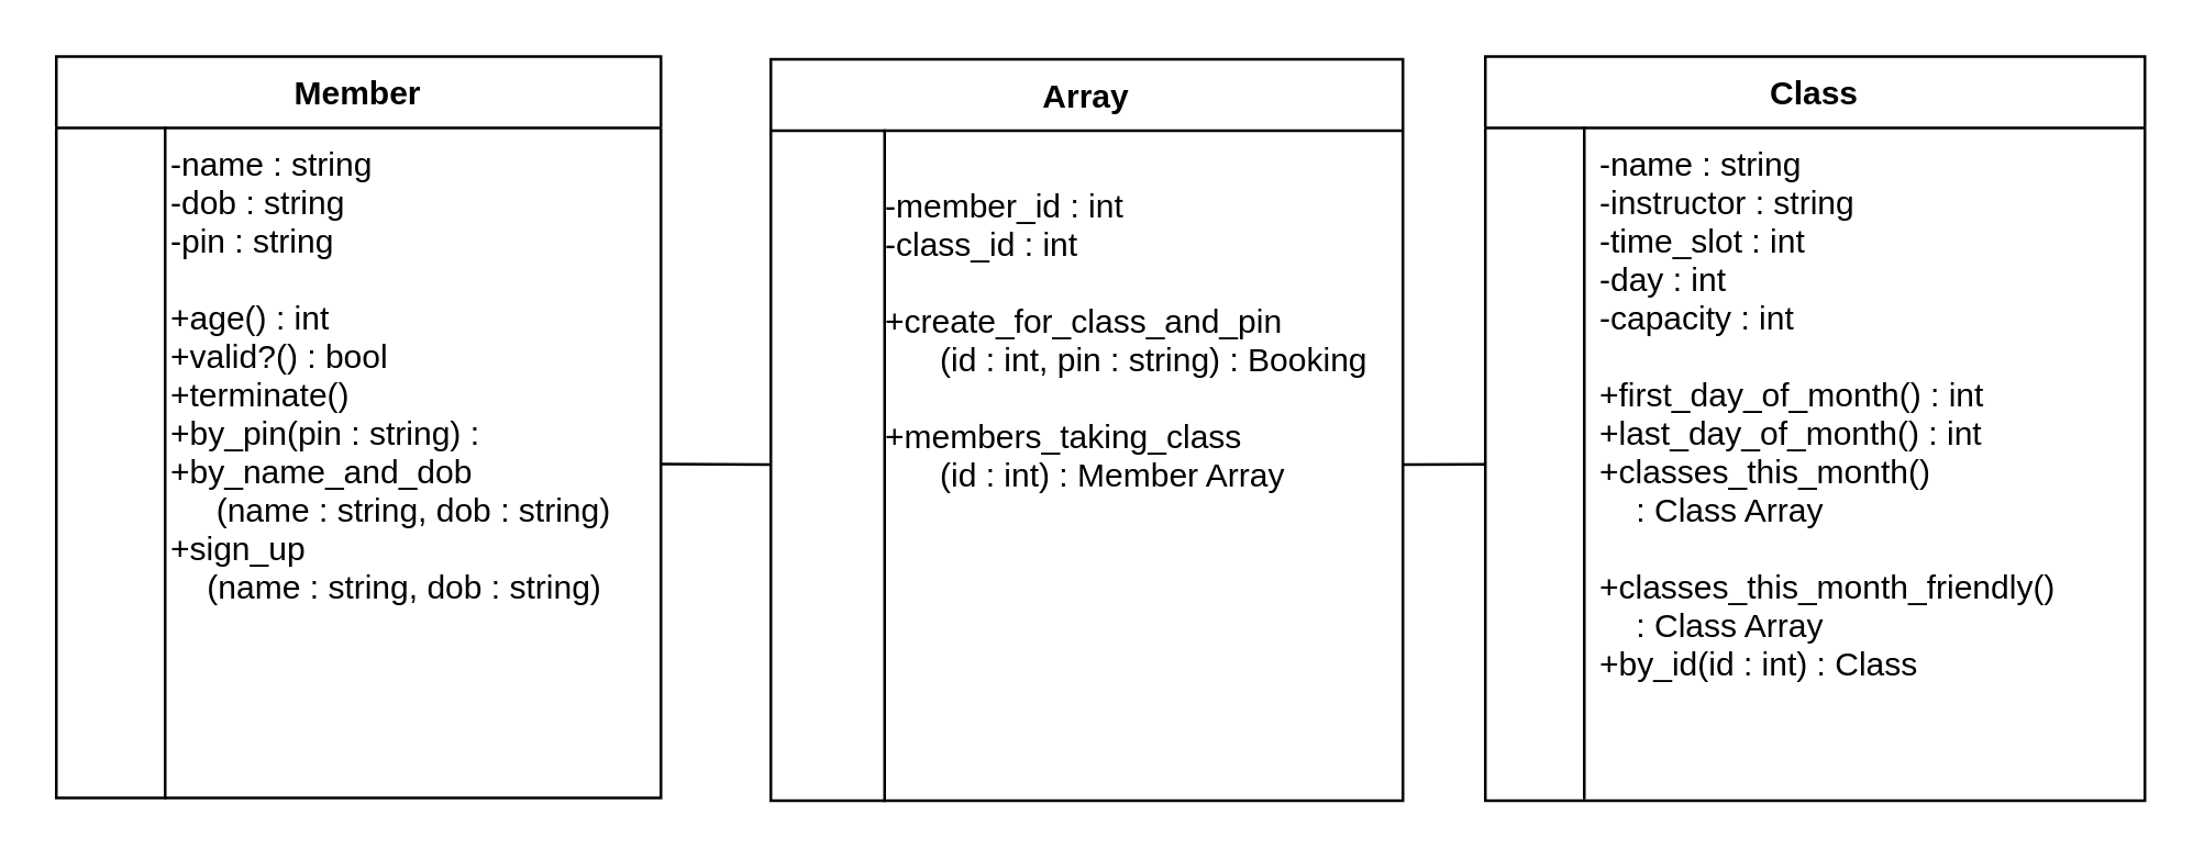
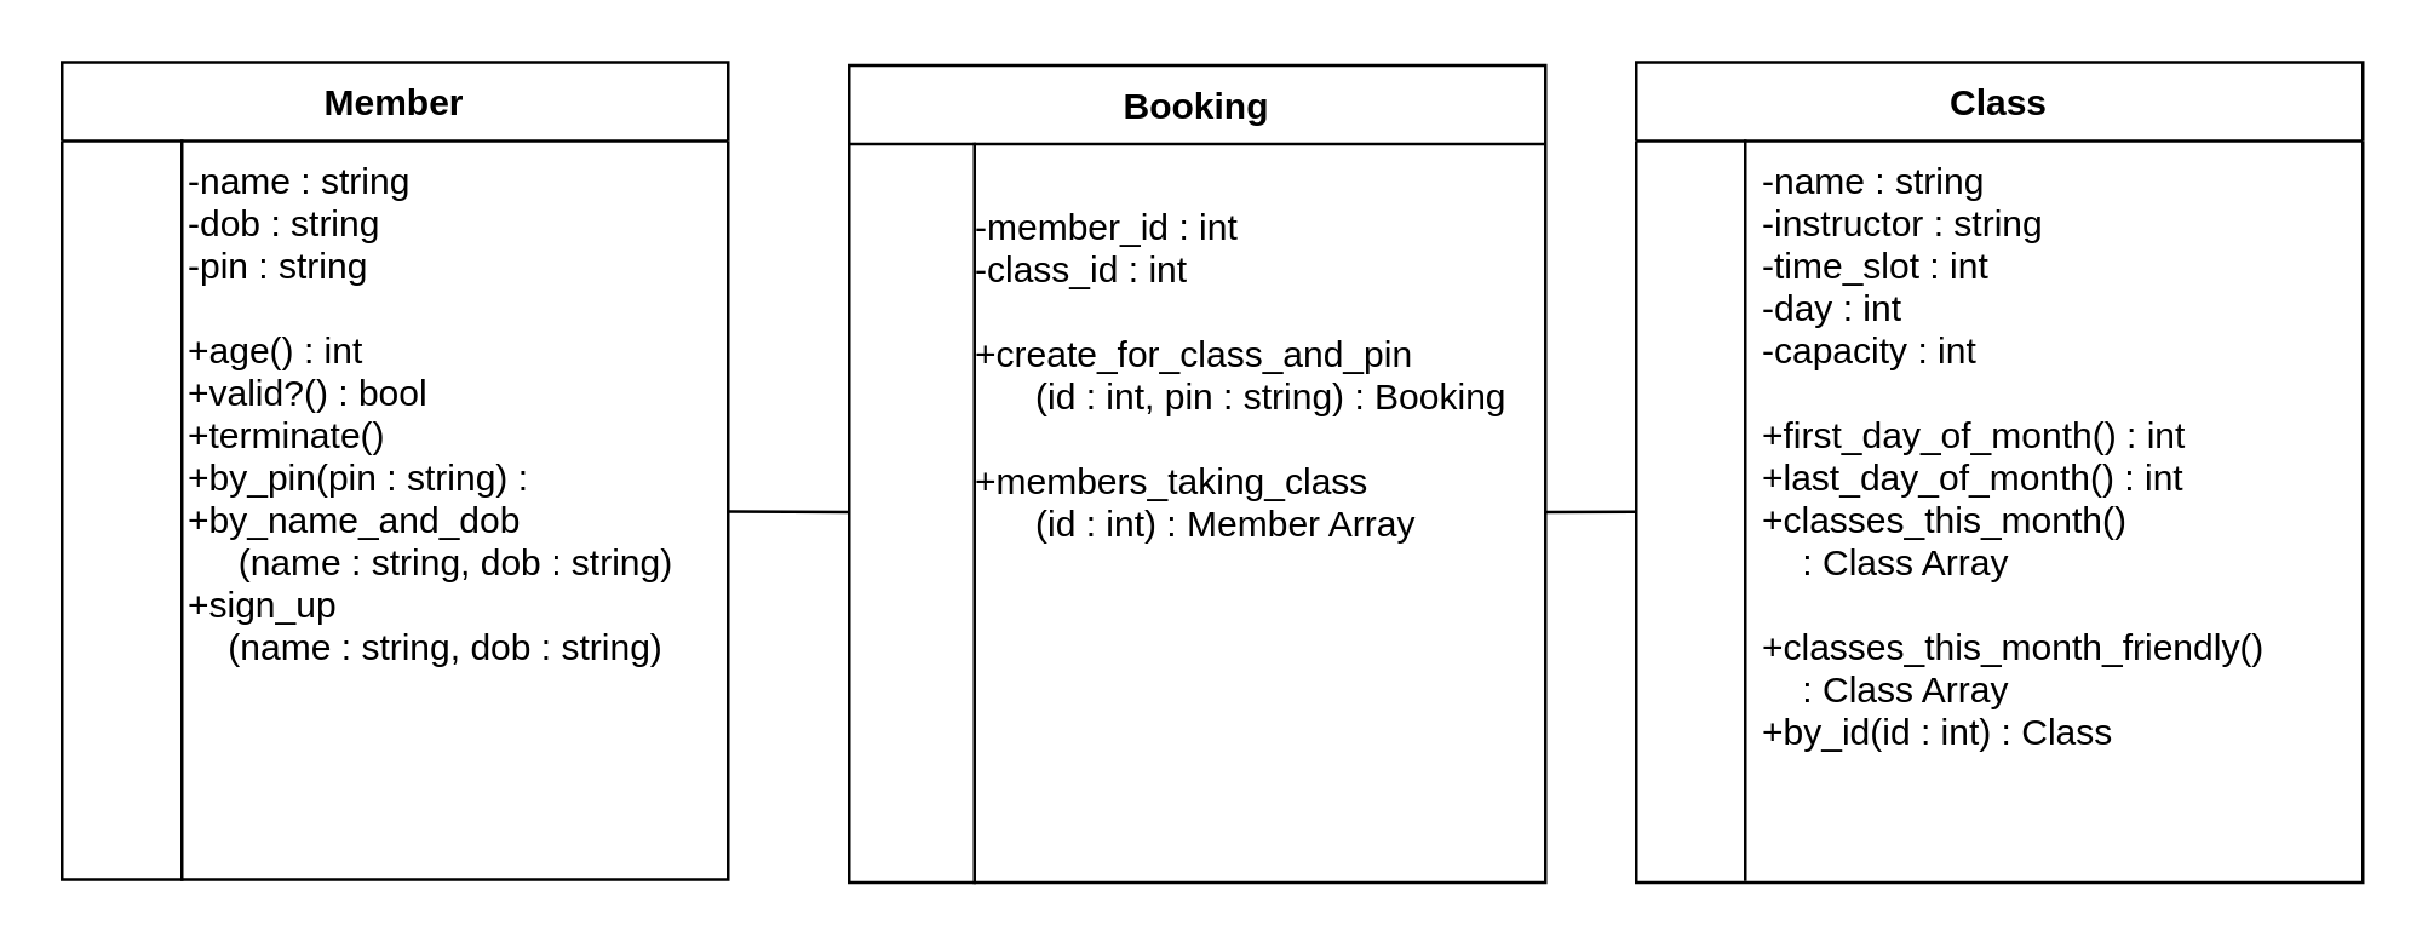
  <mxCell id="0" />
  <mxCell id="1" parent="0" />
  <mxCell id="2" value="Member" style="swimlane;fontStyle=1;childLayout=stackLayout;horizontal=1;startSize=26;horizontalStack=0;resizeParent=1;resizeLast=0;collapsible=1;marginBottom=0;rounded=0;shadow=0;strokeWidth=1;" parent="1" vertex="1"><mxGeometry x="20" y="20" width="220" height="270" as="geometry"><mxRectangle x="20" y="80" width="160" height="26" as="alternateBounds" /></mxGeometry></mxCell>
  <mxCell id="3" value="-name : string&#10;-dob : string&#10;-pin : string&#10;&#10;+age() : int&#10;+valid?() : bool&#10;+terminate()&#10;+by_pin(pin : string) : &#10;+by_name_and_dob&#10;     (name : string, dob : string)&#10;+sign_up&#10;    (name : string, dob : string)&#10;&#10;" style="shape=partialRectangle;top=0;left=0;right=0;bottom=0;align=left;verticalAlign=top;fillColor=none;spacingLeft=40;spacingRight=4;overflow=hidden;rotatable=0;points=[[0,0.5],[1,0.5]];portConstraint=eastwest;dropTarget=0;rounded=0;shadow=0;strokeWidth=1;" parent="2" vertex="1"><mxGeometry y="26" width="220" height="244" as="geometry" /></mxCell>
  <mxCell id="4" value="" style="shape=partialRectangle;top=0;left=0;bottom=0;fillColor=none;align=left;verticalAlign=top;spacingLeft=4;spacingRight=4;overflow=hidden;rotatable=0;points=[];portConstraint=eastwest;part=1;" parent="3" vertex="1" connectable="0"><mxGeometry width="39.6" height="244" as="geometry" /></mxCell>
  <mxCell id="5" value="Class" style="swimlane;fontStyle=1;childLayout=stackLayout;horizontal=1;startSize=26;horizontalStack=0;resizeParent=1;resizeLast=0;collapsible=1;marginBottom=0;rounded=0;shadow=0;strokeWidth=1;" parent="1" vertex="1"><mxGeometry x="540" y="20" width="240" height="271" as="geometry"><mxRectangle x="260" y="270" width="160" height="26" as="alternateBounds" /></mxGeometry></mxCell>
  <mxCell id="6" value="-name : string&#10;-instructor : string&#10;-time_slot : int&#10;-day : int&#10;-capacity : int&#10;&#10;+first_day_of_month() : int&#10;+last_day_of_month() : int&#10;+classes_this_month()&#10;    : Class Array&#10;&#10;+classes_this_month_friendly()&#10;    : Class Array&#10;+by_id(id : int) : Class&#10;" style="shape=partialRectangle;top=0;left=0;right=0;bottom=0;align=left;verticalAlign=top;fillColor=none;spacingLeft=40;spacingRight=4;overflow=hidden;rotatable=0;points=[[0,0.5],[1,0.5]];portConstraint=eastwest;dropTarget=0;rounded=0;shadow=0;strokeWidth=1;" parent="5" vertex="1"><mxGeometry y="26" width="240" height="244" as="geometry" /></mxCell>
  <mxCell id="7" value="" style="shape=partialRectangle;top=0;left=0;bottom=0;fillColor=none;align=left;verticalAlign=top;spacingLeft=4;spacingRight=4;overflow=hidden;rotatable=0;points=[];portConstraint=eastwest;part=1;" parent="6" vertex="1" connectable="0"><mxGeometry width="36" height="244.0" as="geometry" /></mxCell>
- <mxCell id="8" value="Array" style="swimlane;fontStyle=1;childLayout=stackLayout;horizontal=1;startSize=26;horizontalStack=0;resizeParent=1;resizeLast=0;collapsible=1;marginBottom=0;rounded=0;shadow=0;strokeWidth=1;" vertex="1" parent="1"><mxGeometry x="280" y="21" width="230" height="270" as="geometry"><mxRectangle x="20" y="80" width="160" height="26" as="alternateBounds" /></mxGeometry></mxCell>
+ <mxCell id="8" value="Booking" style="swimlane;fontStyle=1;childLayout=stackLayout;horizontal=1;startSize=26;horizontalStack=0;resizeParent=1;resizeLast=0;collapsible=1;marginBottom=0;rounded=0;shadow=0;strokeWidth=1;" vertex="1" parent="1"><mxGeometry x="280" y="21" width="230" height="270" as="geometry"><mxRectangle x="20" y="80" width="160" height="26" as="alternateBounds" /></mxGeometry></mxCell>
  <mxCell id="9" value="&#10;-member_id : int&#10;-class_id : int&#10;&#10;+create_for_class_and_pin&#10;      (id : int, pin : string) : Booking&#10;&#10;+members_taking_class&#10;      (id : int) : Member Array&#10;&#10;&#10;&#10;&#10;" style="shape=partialRectangle;top=0;left=0;right=0;bottom=0;align=left;verticalAlign=top;fillColor=none;spacingLeft=40;spacingRight=4;overflow=hidden;rotatable=0;points=[[0,0.5],[1,0.5]];portConstraint=eastwest;dropTarget=0;rounded=0;shadow=0;strokeWidth=1;" vertex="1" parent="8"><mxGeometry y="26" width="230" height="244" as="geometry" /></mxCell>
  <mxCell id="10" value="" style="shape=partialRectangle;top=0;left=0;bottom=0;fillColor=none;align=left;verticalAlign=top;spacingLeft=4;spacingRight=4;overflow=hidden;rotatable=0;points=[];portConstraint=eastwest;part=1;" vertex="1" connectable="0" parent="9"><mxGeometry width="41.4" height="244" as="geometry" /></mxCell>
  <mxCell id="11" value="" style="endArrow=none;html=1;" edge="1" parent="1" source="3" target="9"><mxGeometry width="50" height="50" relative="1" as="geometry"><mxPoint x="610" y="340" as="sourcePoint" /><mxPoint x="660" y="290" as="targetPoint" /></mxGeometry></mxCell>
  <mxCell id="12" value="" style="endArrow=none;html=1;" edge="1" parent="1" source="9" target="6"><mxGeometry width="50" height="50" relative="1" as="geometry"><mxPoint x="610" y="340" as="sourcePoint" /><mxPoint x="660" y="290" as="targetPoint" /></mxGeometry></mxCell>
